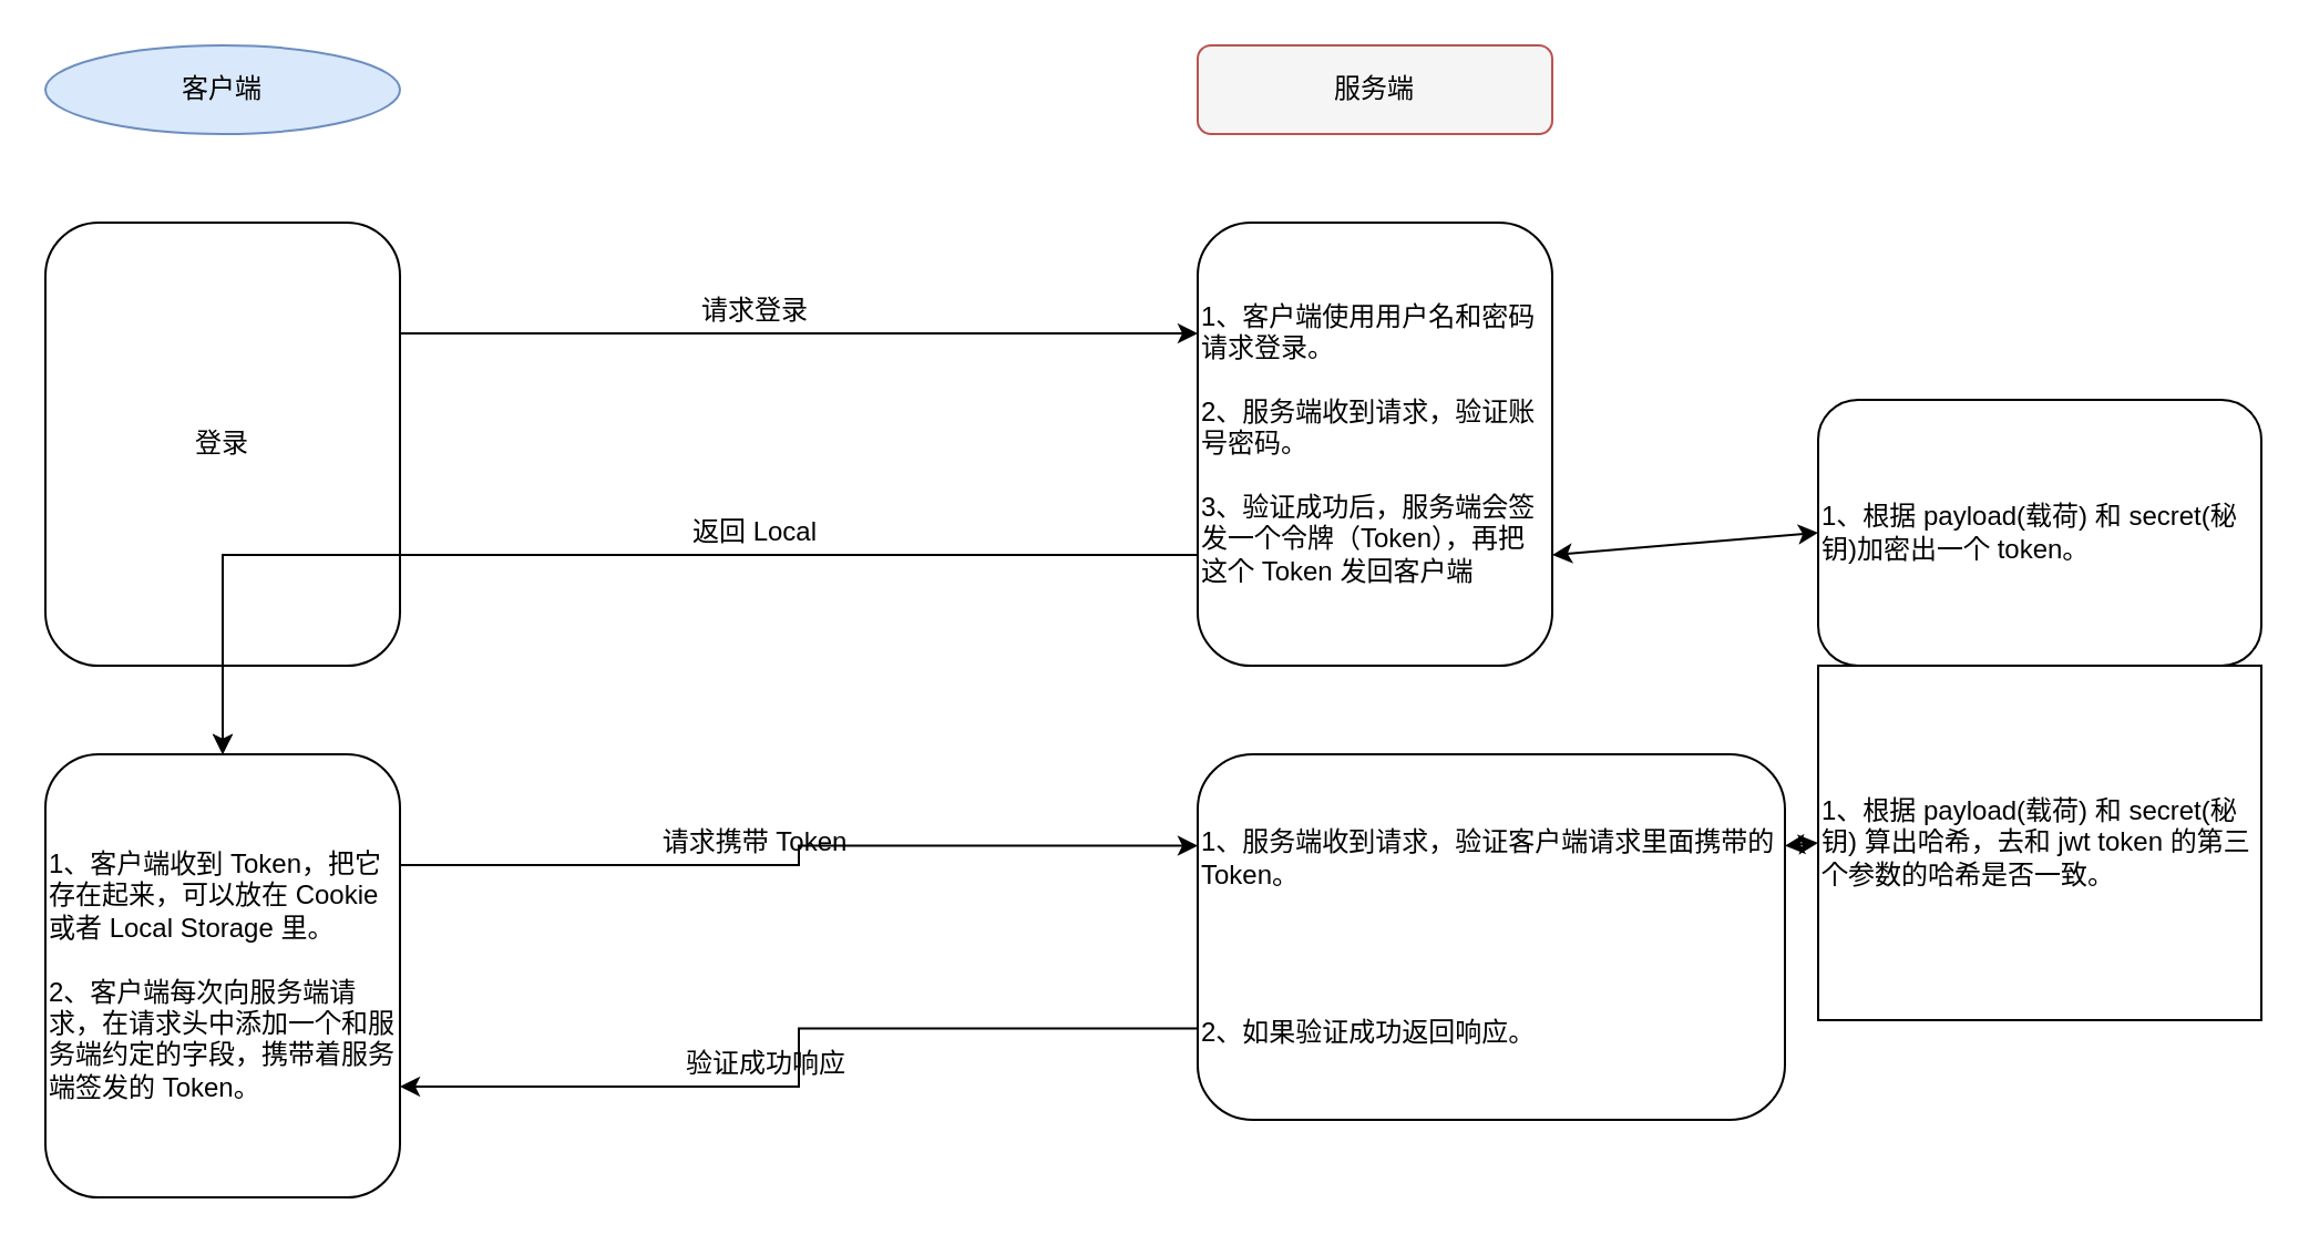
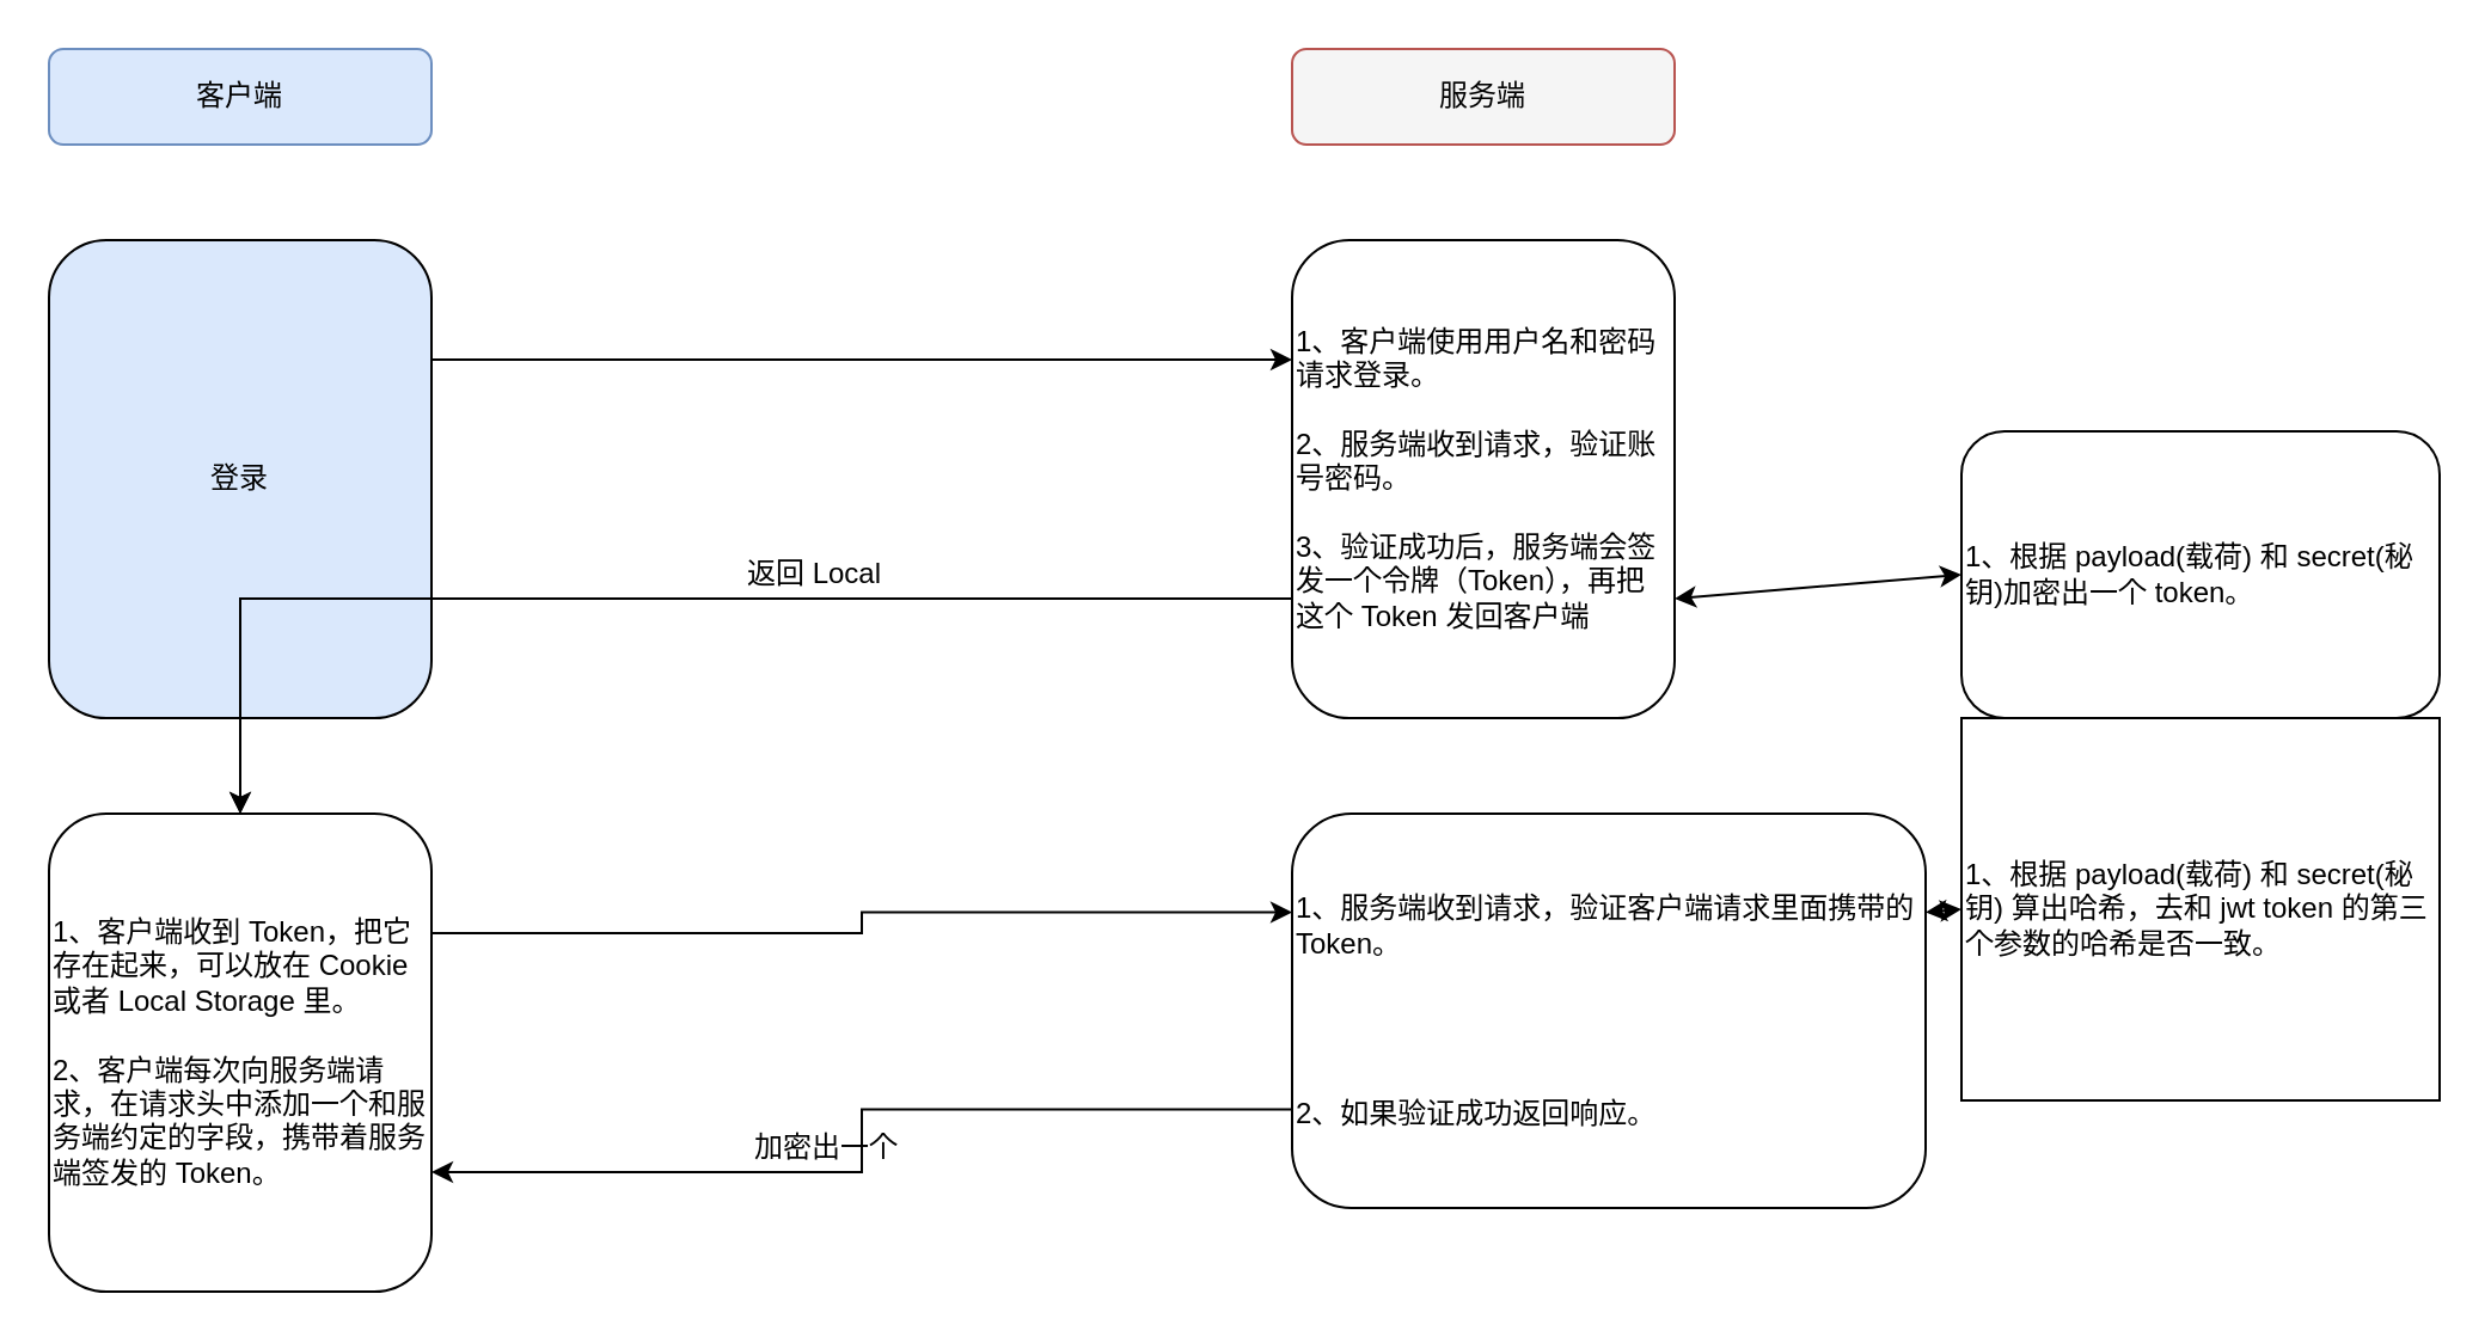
  <mxCell id="0" />
  <mxCell id="1" parent="0" />
- <mxCell id="2" value="客户端" style="ellipse;whiteSpace=wrap;html=1;fillColor=#dae8fc;strokeColor=#6c8ebf;" vertex="1" parent="1"><mxGeometry x="20" y="20" width="160" height="40" as="geometry" /></mxCell>
+ <mxCell id="2" value="客户端" style="rounded=1;whiteSpace=wrap;html=1;fillColor=#dae8fc;strokeColor=#6c8ebf;" vertex="1" parent="1"><mxGeometry x="20" y="20" width="160" height="40" as="geometry" /></mxCell>
  <mxCell id="3" value="服务端" style="rounded=1;whiteSpace=wrap;html=1;fillColor=#f5f5f5;strokeColor=#b85450;" vertex="1" parent="1"><mxGeometry x="540" y="20" width="160" height="40" as="geometry" /></mxCell>
  <mxCell id="4" style="edgeStyle=orthogonalEdgeStyle;rounded=0;orthogonalLoop=1;jettySize=auto;html=1;exitX=1;exitY=0.25;exitDx=0;exitDy=0;entryX=0;entryY=0.25;entryDx=0;entryDy=0;" edge="1" parent="1" source="6" target="8"><mxGeometry relative="1" as="geometry" /></mxCell>
  <mxCell id="5" style="edgeStyle=orthogonalEdgeStyle;rounded=0;orthogonalLoop=1;jettySize=auto;html=1;exitX=0.5;exitY=1;exitDx=0;exitDy=0;entryX=0.5;entryY=0;entryDx=0;entryDy=0;" edge="1" parent="1" source="6" target="10"><mxGeometry relative="1" as="geometry" /></mxCell>
- <mxCell id="6" value="登录" style="rounded=1;whiteSpace=wrap;html=1;" vertex="1" parent="1"><mxGeometry x="20" y="100" width="160" height="200" as="geometry" /></mxCell>
+ <mxCell id="6" value="登录" style="rounded=1;whiteSpace=wrap;html=1;fillColor=#dae8fc;" vertex="1" parent="1"><mxGeometry x="20" y="100" width="160" height="200" as="geometry" /></mxCell>
  <mxCell id="7" style="edgeStyle=orthogonalEdgeStyle;rounded=0;orthogonalLoop=1;jettySize=auto;html=1;exitX=0;exitY=0.75;exitDx=0;exitDy=0;" edge="1" parent="1" source="8" target="10"><mxGeometry relative="1" as="geometry" /></mxCell>
  <mxCell id="8" value="1、客户端使用用户名和密码请求登录。&lt;br&gt;&lt;br&gt;2、服务端收到请求，验证账号密码。&lt;br&gt;&lt;br&gt;3、验证成功后，服务端会签发一个令牌（Token），再把 这个 Token 发回客户端" style="rounded=1;whiteSpace=wrap;html=1;align=left;" vertex="1" parent="1"><mxGeometry x="540" y="100" width="160" height="200" as="geometry" /></mxCell>
  <mxCell id="9" style="edgeStyle=orthogonalEdgeStyle;rounded=0;orthogonalLoop=1;jettySize=auto;html=1;exitX=1;exitY=0.25;exitDx=0;exitDy=0;entryX=0;entryY=0.25;entryDx=0;entryDy=0;" edge="1" parent="1" source="10" target="12"><mxGeometry relative="1" as="geometry" /></mxCell>
  <mxCell id="10" value="1、客户端收到 Token，把它存在起来，可以放在 Cookie 或者 Local Storage 里。&lt;br&gt;&lt;br&gt;2、客户端每次向服务端请求，在请求头中添加一个和服务端约定的字段，携带着服务端签发的 Token。" style="rounded=1;whiteSpace=wrap;html=1;align=left;" vertex="1" parent="1"><mxGeometry x="20" y="340" width="160" height="200" as="geometry" /></mxCell>
  <mxCell id="11" style="edgeStyle=orthogonalEdgeStyle;rounded=0;orthogonalLoop=1;jettySize=auto;html=1;exitX=0;exitY=0.75;exitDx=0;exitDy=0;entryX=1;entryY=0.75;entryDx=0;entryDy=0;" edge="1" parent="1" source="12" target="10"><mxGeometry relative="1" as="geometry" /></mxCell>
  <mxCell id="12" value="1、服务端收到请求，验证客户端请求里面携带的 Token。&lt;br&gt;&lt;br&gt;&lt;br&gt;&lt;br&gt;&lt;br&gt;2、如果验证成功返回响应。" style="rounded=1;whiteSpace=wrap;html=1;align=left;" vertex="1" parent="1"><mxGeometry x="540" y="340" width="265" height="165" as="geometry" /></mxCell>
- <mxCell id="13" value="请求登录" style="text;html=1;align=center;verticalAlign=middle;resizable=0;points=[];autosize=1;" vertex="1" parent="1"><mxGeometry x="310" y="130" width="60" height="20" as="geometry" /></mxCell>
  <mxCell id="14" value="返回 Local" style="text;html=1;align=center;verticalAlign=middle;resizable=0;points=[];autosize=1;" vertex="1" parent="1"><mxGeometry x="305" y="230" width="70" height="20" as="geometry" /></mxCell>
- <mxCell id="15" value="请求携带 Token" style="text;html=1;align=center;verticalAlign=middle;resizable=0;points=[];autosize=1;" vertex="1" parent="1"><mxGeometry x="290" y="370" width="100" height="20" as="geometry" /></mxCell>
- <mxCell id="16" value="验证成功响应" style="text;html=1;align=center;verticalAlign=middle;resizable=0;points=[];autosize=1;" vertex="1" parent="1"><mxGeometry x="300" y="470" width="90" height="20" as="geometry" /></mxCell>
+ <mxCell id="16" value="加密出一个" style="text;html=1;align=center;verticalAlign=middle;resizable=0;points=[];autosize=1;" vertex="1" parent="1"><mxGeometry x="300" y="470" width="90" height="20" as="geometry" /></mxCell>
  <mxCell id="17" value="1、根据 payload(载荷) 和 secret(秘钥)加密出一个 token。" style="whiteSpace=wrap;html=1;align=left;rounded=1;" vertex="1" parent="1"><mxGeometry x="820" y="180" width="200" height="120" as="geometry" /></mxCell>
  <mxCell id="18" value="1、根据 payload(载荷) 和 secret(秘钥) 算出哈希，去和 jwt token 的第三个参数的哈希是否一致。" style="rounded=0;whiteSpace=wrap;html=1;align=left;" vertex="1" parent="1"><mxGeometry x="820" y="300" width="200" height="160" as="geometry" /></mxCell>
  <mxCell id="19" value="" style="endArrow=classic;startArrow=classic;html=1;exitX=0;exitY=0.5;exitDx=0;exitDy=0;entryX=1;entryY=0.75;entryDx=0;entryDy=0;" edge="1" parent="1" source="17" target="8"><mxGeometry width="50" height="50" relative="1" as="geometry"><mxPoint x="700" y="250" as="sourcePoint" /><mxPoint x="750" y="200" as="targetPoint" /></mxGeometry></mxCell>
  <mxCell id="20" value="" style="endArrow=classic;startArrow=classic;html=1;entryX=0;entryY=0.5;entryDx=0;entryDy=0;exitX=1;exitY=0.25;exitDx=0;exitDy=0;" edge="1" parent="1" source="12" target="18"><mxGeometry width="50" height="50" relative="1" as="geometry"><mxPoint x="740" y="460" as="sourcePoint" /><mxPoint x="790" y="410" as="targetPoint" /></mxGeometry></mxCell>
